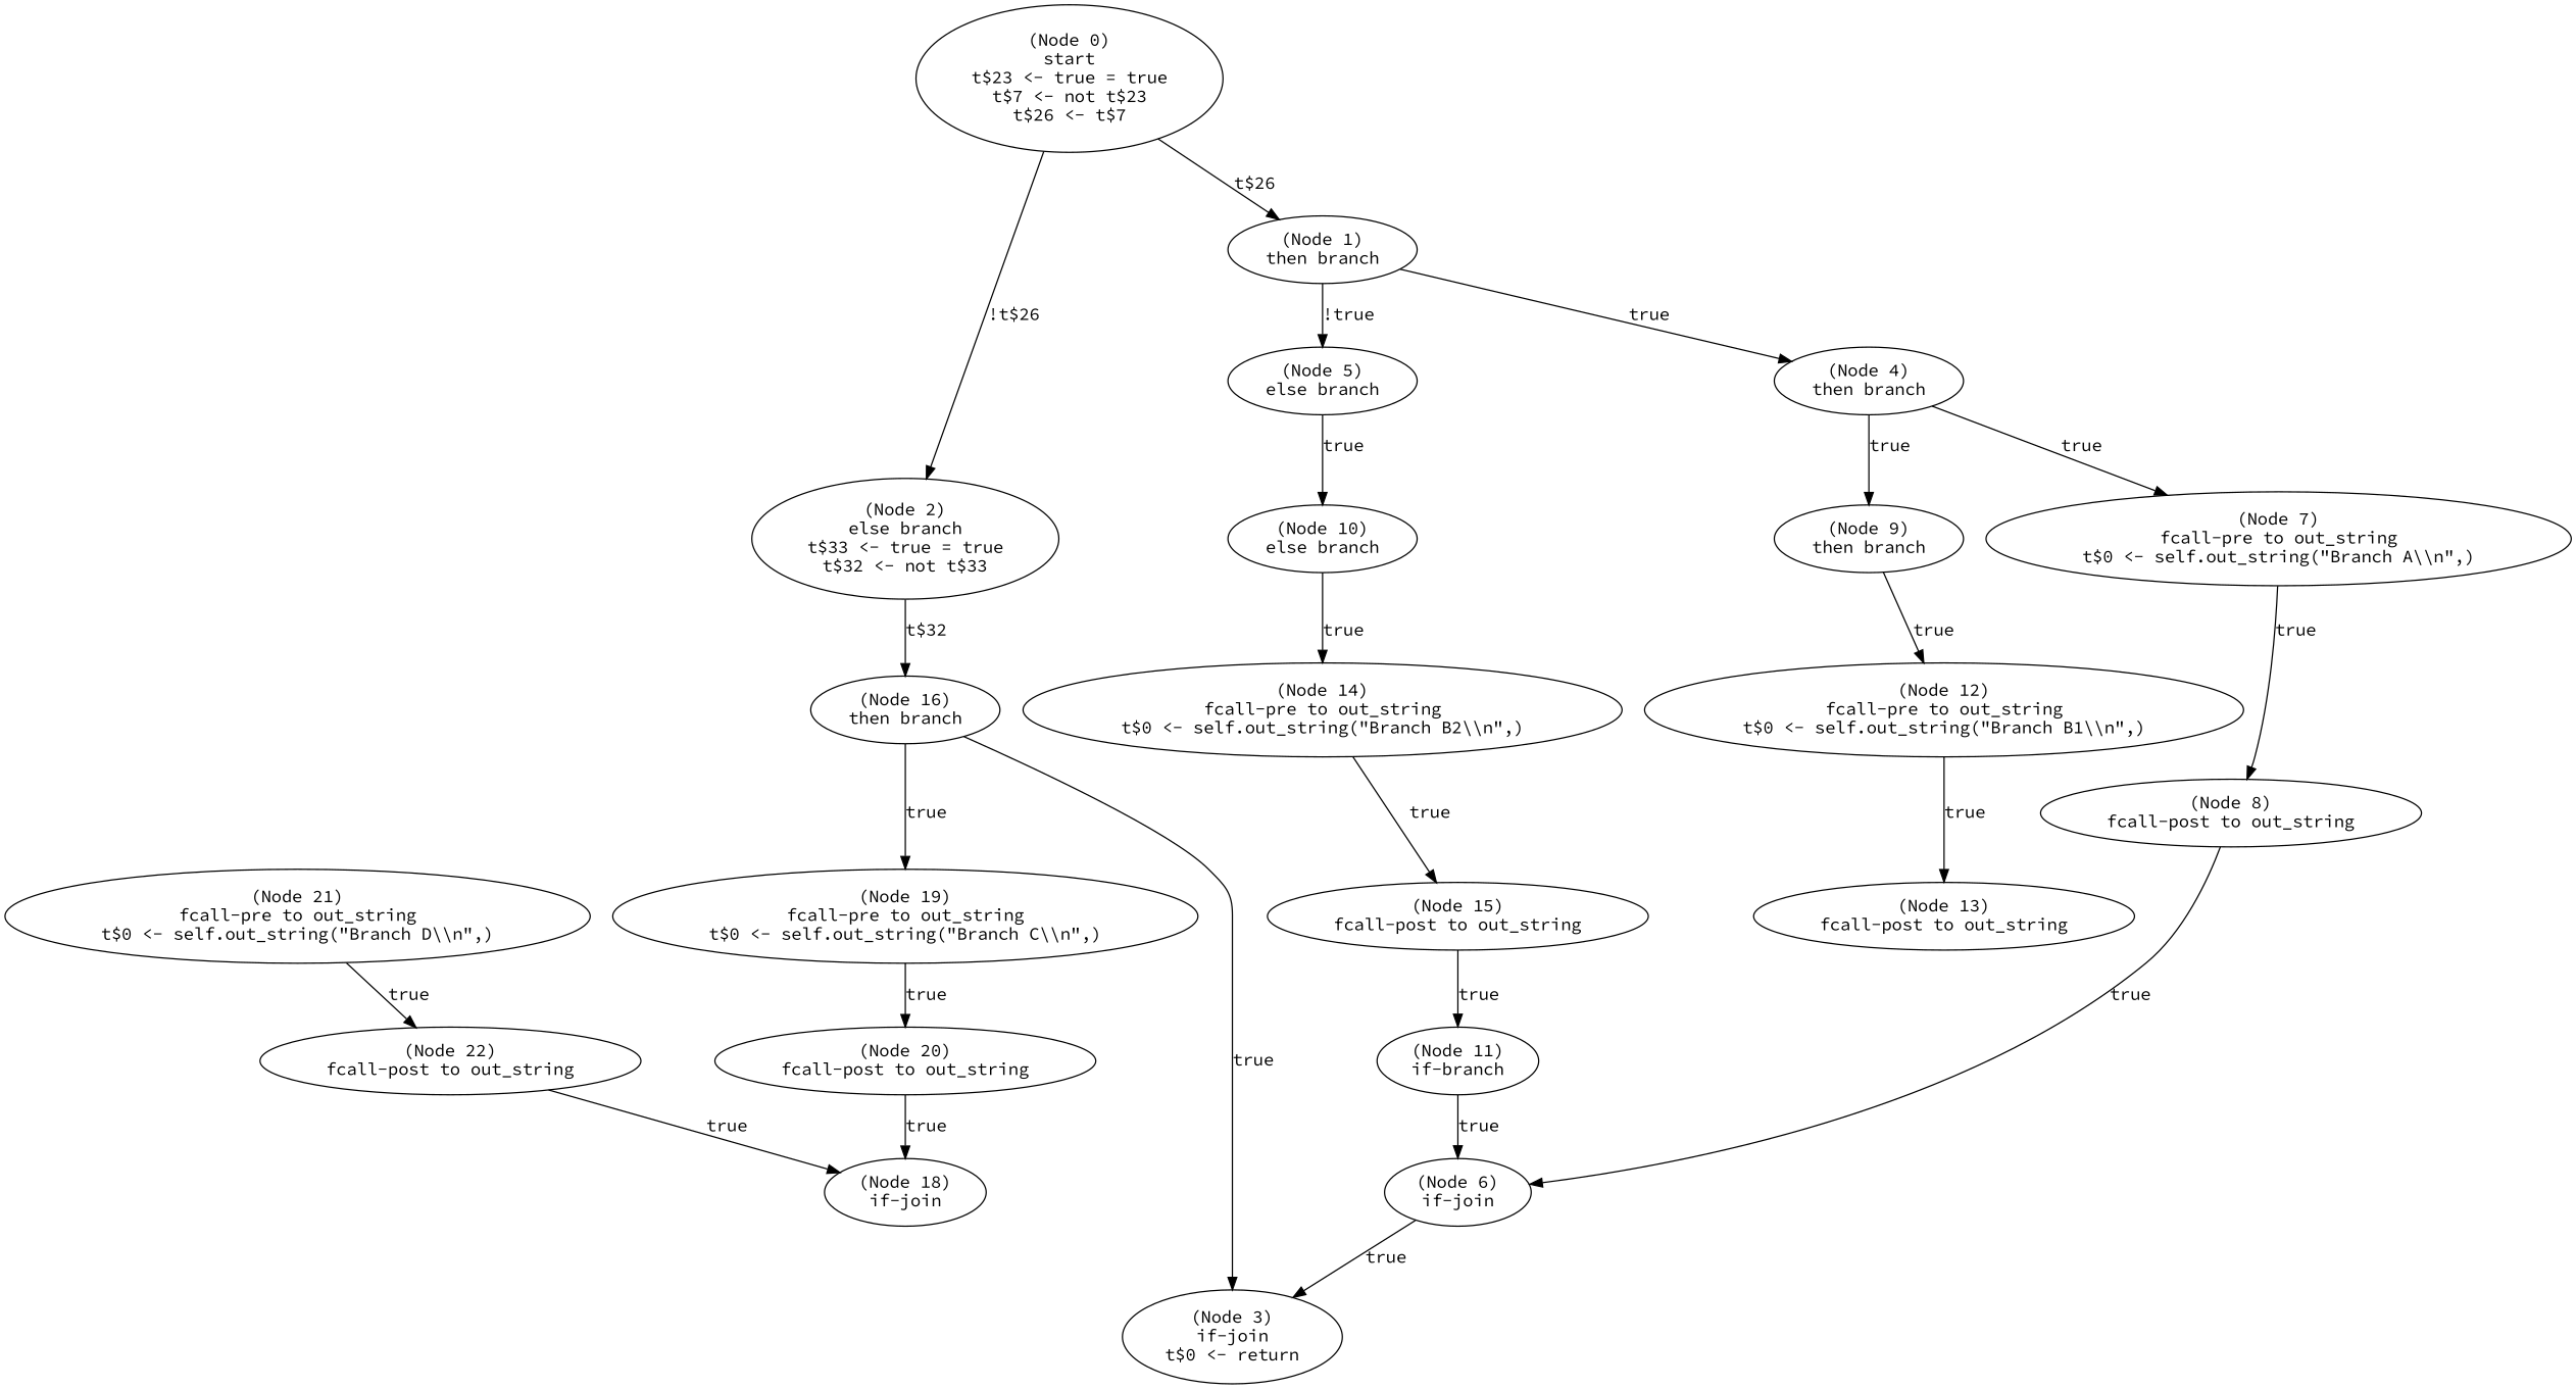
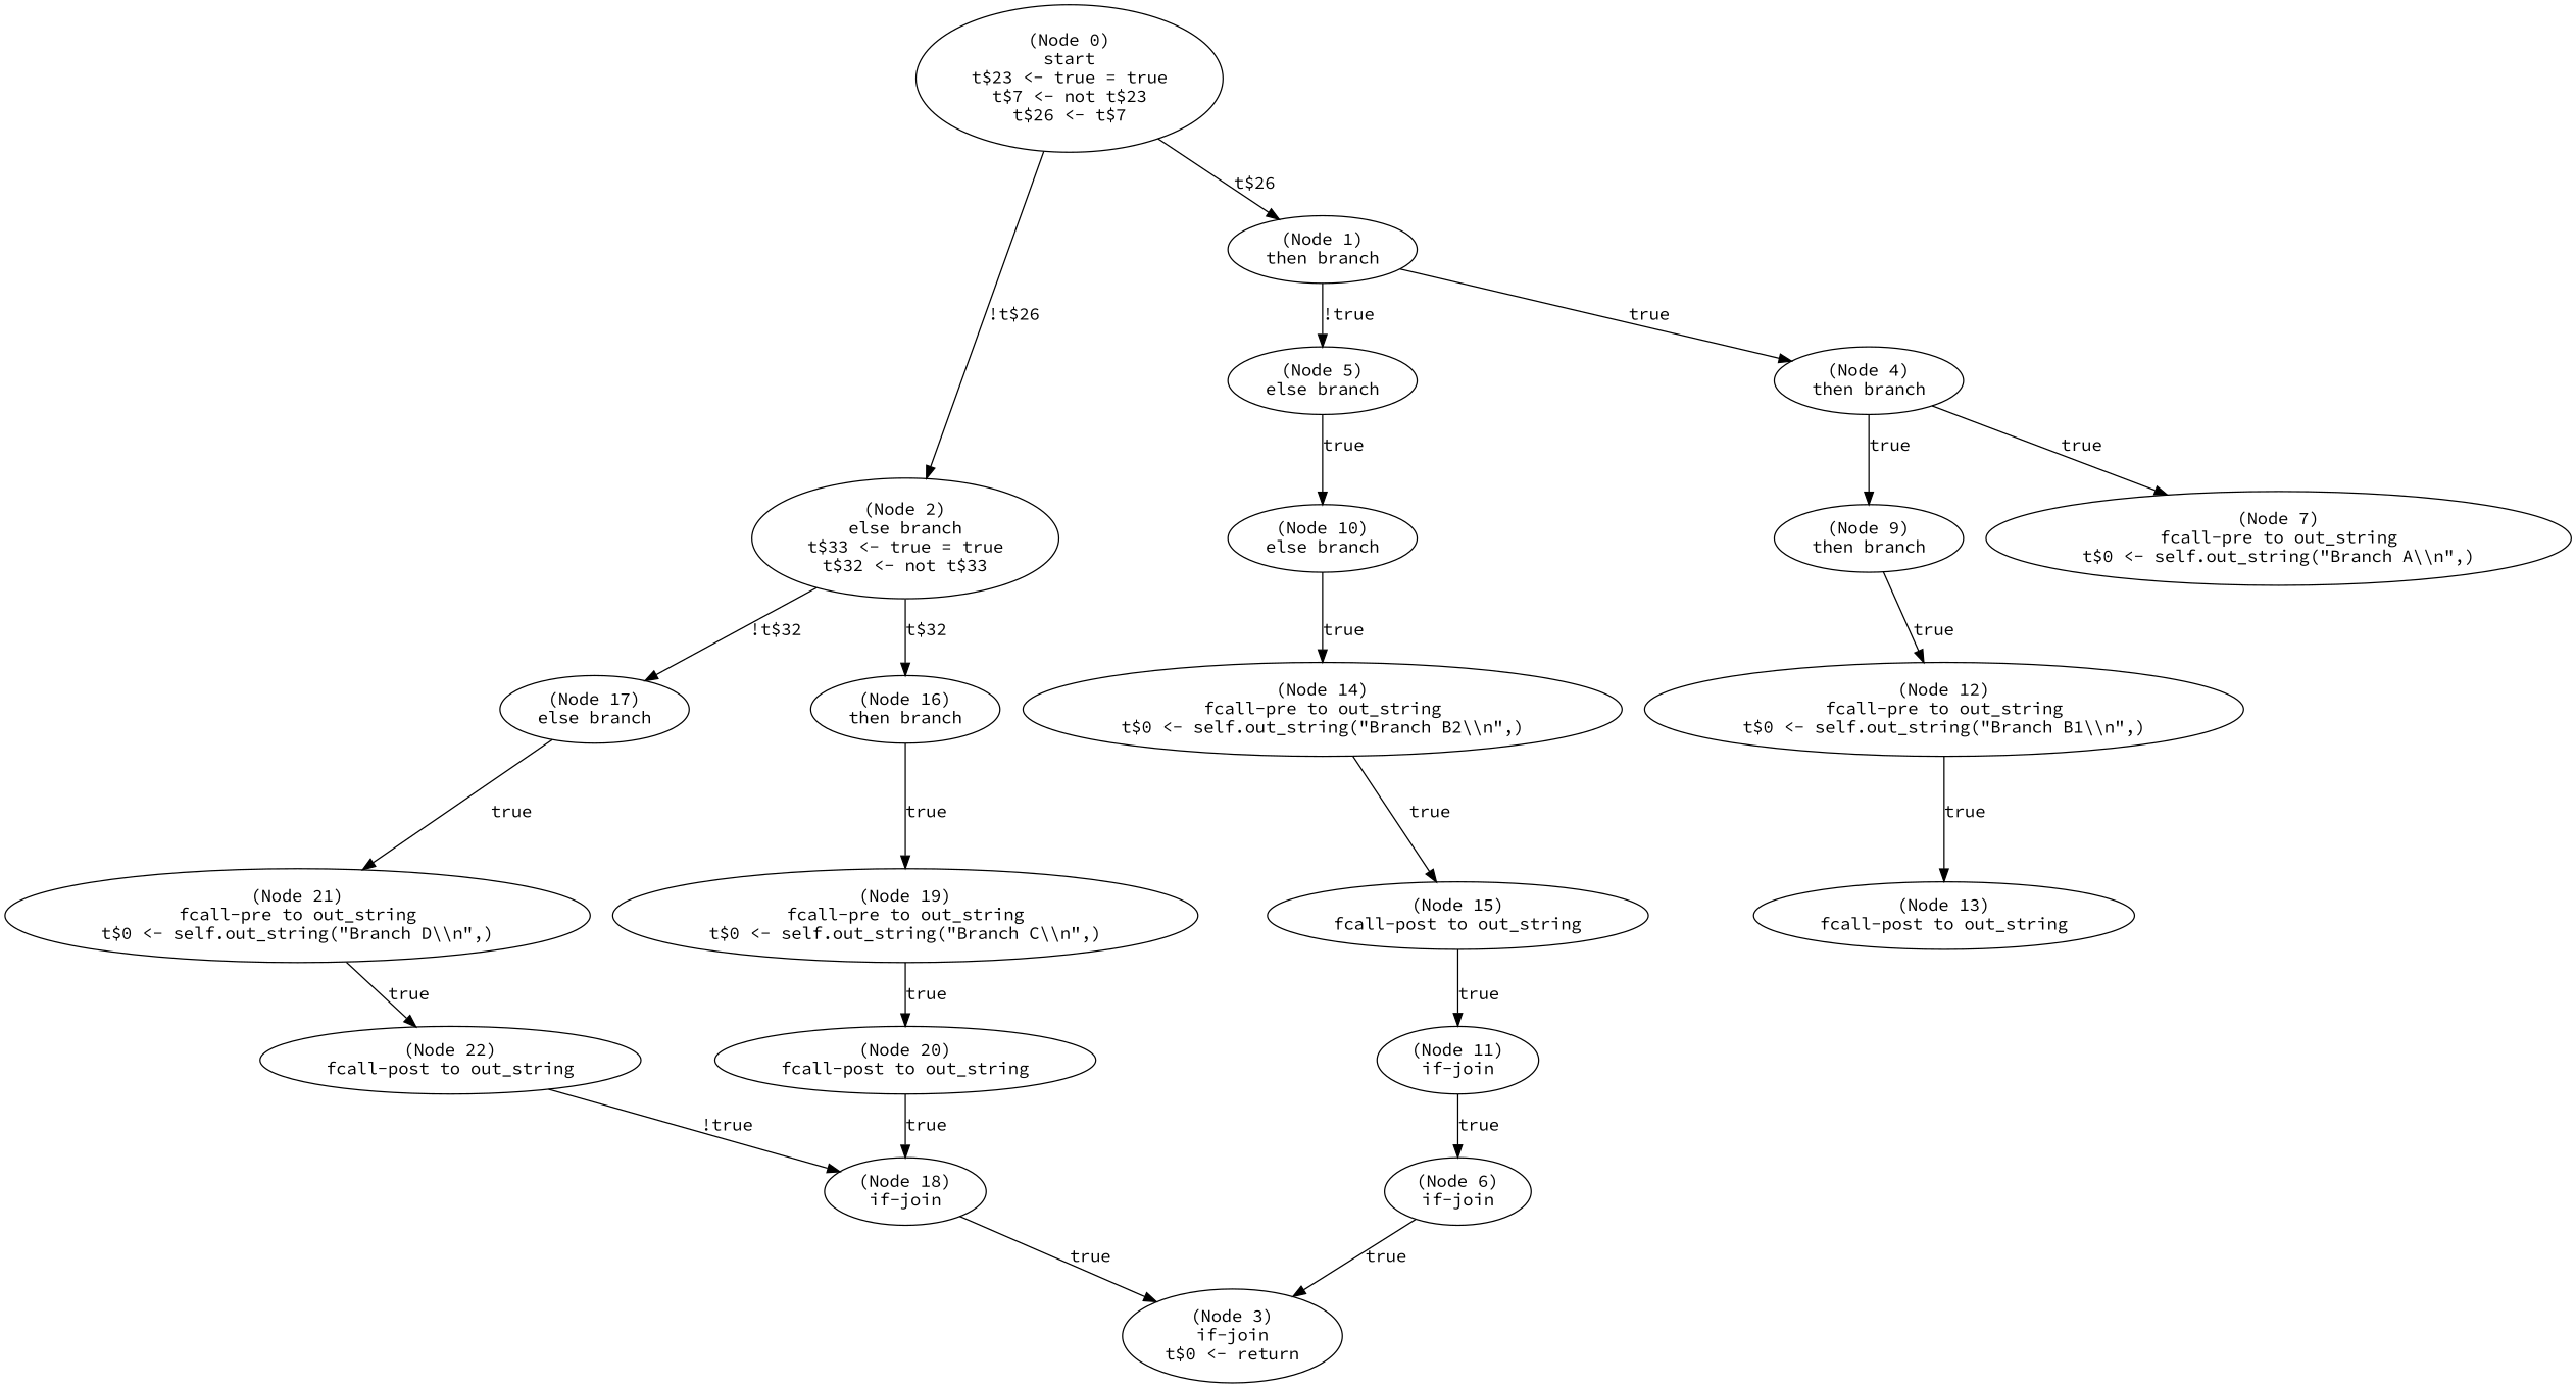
  digraph {
    fontname="Source Code Pro"
    node [fontname="Source Code Pro"]
    edge [fontname="Source Code Pro"]
    n1 [label="(Node 0)\nstart\nt$23 <- true = true\nt$7 <- not t$23\nt$26 <- t$7\n"]
    n2 [label="(Node 2)\nelse branch\nt$33 <- true = true\nt$32 <- not t$33\n"]
    n3 [label="(Node 1)\nthen branch\n"]
+   n4 [label="(Node 17)\nelse branch\n"]
    n5 [label="(Node 16)\nthen branch\n"]
    n6 [label="(Node 5)\nelse branch\n"]
    n7 [label="(Node 4)\nthen branch\n"]
    n8 [label="(Node 21)\nfcall-pre to out_string\nt$0 <- self.out_string(\"Branch D\\\\n\",)\n"]
    n9 [label="(Node 19)\nfcall-pre to out_string\nt$0 <- self.out_string(\"Branch C\\\\n\",)\n"]
    n10 [label="(Node 10)\nelse branch\n"]
    n11 [label="(Node 9)\nthen branch\n"]
    n12 [label="(Node 7)\nfcall-pre to out_string\nt$0 <- self.out_string(\"Branch A\\\\n\",)\n"]
    n13 [label="(Node 14)\nfcall-pre to out_string\nt$0 <- self.out_string(\"Branch B2\\\\n\",)\n"]
    n14 [label="(Node 12)\nfcall-pre to out_string\nt$0 <- self.out_string(\"Branch B1\\\\n\",)\n"]
-   n15 [label="(Node 8)\nfcall-post to out_string\n"]
    n16 [label="(Node 22)\nfcall-post to out_string\n"]
    n17 [label="(Node 20)\nfcall-post to out_string\n"]
    n18 [label="(Node 3)\nif-join\nt$0 <- return\n"]
    n19 [label="(Node 6)\nif-join\n"]
    n20 [label="(Node 15)\nfcall-post to out_string\n"]
    n21 [label="(Node 13)\nfcall-post to out_string\n"]
-   n22 [label="(Node 11)\nif-branch\n"]
+   n22 [label="(Node 11)\nif-join\n"]
    n23 [label="(Node 18)\nif-join\n"]
    n1 -> n2 [label="!t$26"]
    n1 -> n3 [label="t$26"]
+   n2 -> n4 [label="!t$32"]
    n2 -> n5 [label="t$32"]
    n3 -> n6 [label="!true"]
    n3 -> n7 [label=true]
+   n4 -> n8 [label=true]
    n5 -> n9 [label=true]
    n6 -> n10 [label=true]
    n7 -> n11 [label=true]
    n7 -> n12 [label=true]
    n8 -> n16 [label=true]
    n9 -> n17 [label=true]
    n10 -> n13 [label=true]
    n11 -> n14 [label=true]
-   n12 -> n15 [label=true]
    n13 -> n20 [label=true]
    n14 -> n21 [label=true]
-   n15 -> n19 [label=true]
-   n16 -> n23 [label=true]
+   n16 -> n23 [label="!true"]
    n17 -> n23 [label=true]
    n19 -> n18 [label=true]
    n20 -> n22 [label=true]
    n22 -> n19 [label=true]
-   n5 -> n18 [label=true]
+   n23 -> n18 [label=true]
  }
